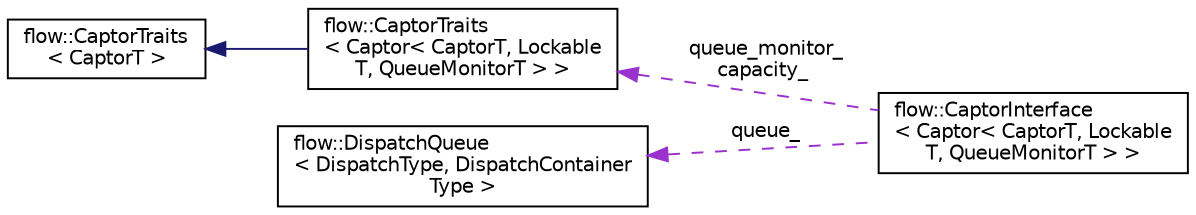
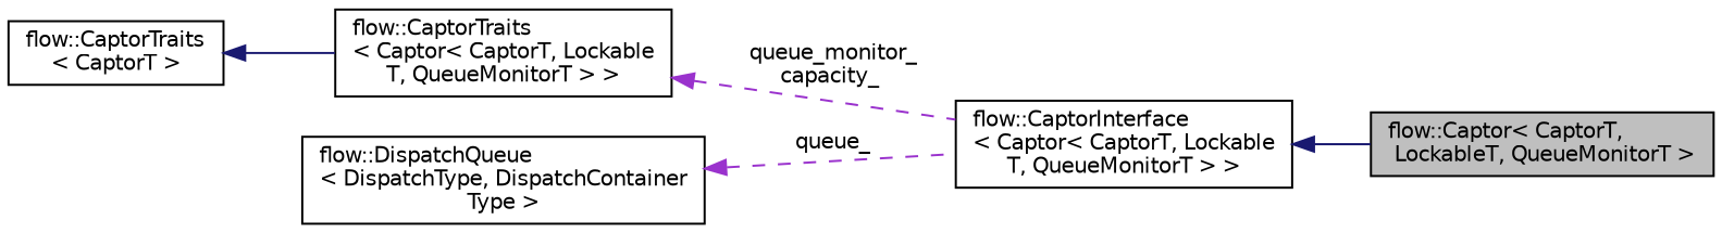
  digraph {
    rankdir=LR
    node [color=black fillcolor=white fontname=Helvetica fontsize=10 shape=record style=filled]
    edge [color=midnightblue dir=back fontname=Helvetica fontsize=10 labelfontname=Helvetica labelfontsize=10 style=solid]
+   n1 [fillcolor=grey75 fontcolor=black height=0.2 label="flow::Captor\< CaptorT,\l LockableT, QueueMonitorT \>" width=0.4]
    n2 [height=0.2 label="flow::CaptorInterface\l\< Captor\< CaptorT, Lockable\lT, QueueMonitorT \> \>" width=0.4]
    n3 [height=0.2 label="flow::CaptorTraits\l\< Captor\< CaptorT, Lockable\lT, QueueMonitorT \> \>" width=0.4]
    n4 [height=0.2 label="flow::CaptorTraits\l\< CaptorT \>" width=0.4]
    n5 [height=0.2 label="flow::DispatchQueue\l\< DispatchType, DispatchContainer\lType \>" width=0.4]
+   n2 -> n1
    n3 -> n2 [color=darkorchid3 label=" queue_monitor_\ncapacity_" style=dashed]
    n4 -> n3
    n5 -> n2 [color=darkorchid3 label=" queue_" style=dashed]
  }
